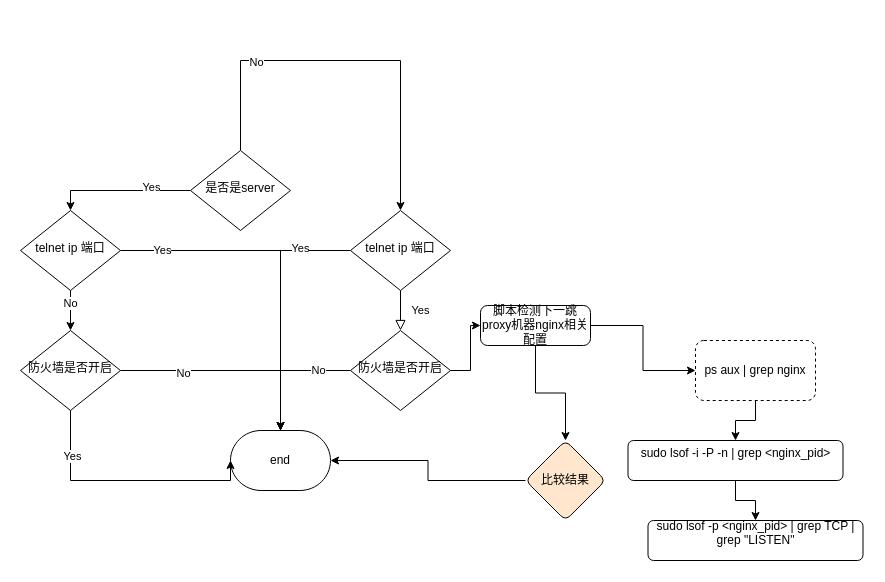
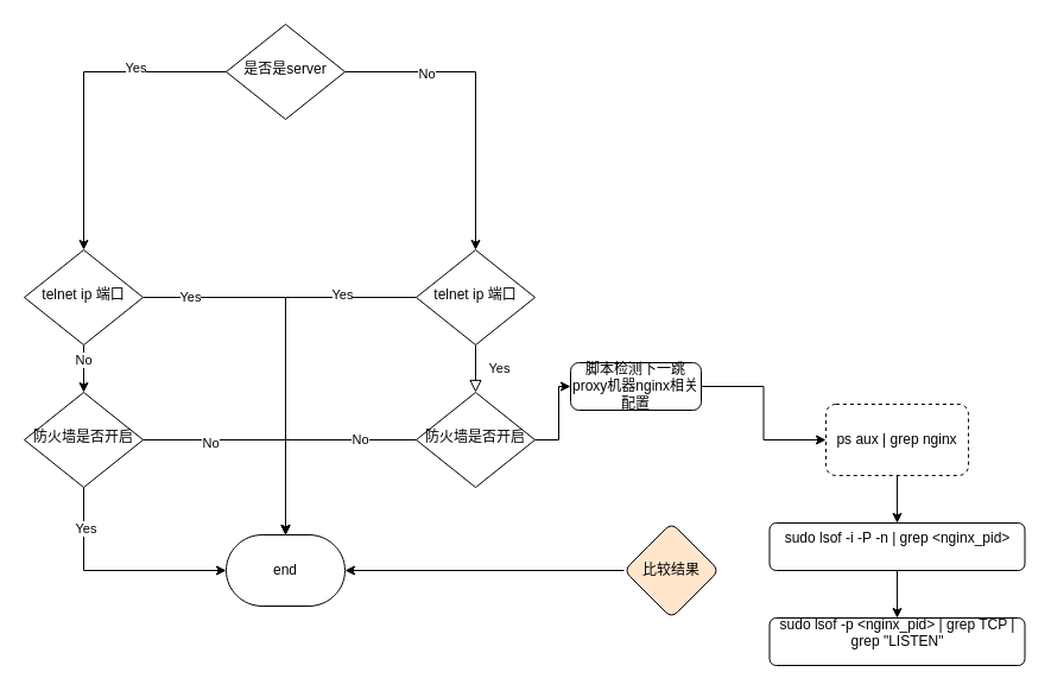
  <mxCell id="0" />
  <mxCell id="1" parent="0" />
  <mxCell id="2" value="Yes" style="rounded=0;html=1;jettySize=auto;orthogonalLoop=1;fontSize=11;endArrow=block;endFill=0;endSize=8;strokeWidth=1;shadow=0;labelBackgroundColor=none;edgeStyle=orthogonalEdgeStyle;" parent="1" source="5" target="9" edge="1"><mxGeometry y="20" relative="1" as="geometry"><mxPoint as="offset" /></mxGeometry></mxCell>
  <mxCell id="3" style="edgeStyle=orthogonalEdgeStyle;rounded=0;orthogonalLoop=1;jettySize=auto;html=1;" edge="1" parent="1" source="5" target="10"><mxGeometry relative="1" as="geometry" /></mxCell>
  <mxCell id="4" value="Yes" style="edgeLabel;html=1;align=center;verticalAlign=middle;resizable=0;points=[];" vertex="1" connectable="0" parent="3"><mxGeometry x="-0.594" y="-3" relative="1" as="geometry"><mxPoint as="offset" /></mxGeometry></mxCell>
  <mxCell id="5" value="telnet ip 端口" style="rhombus;whiteSpace=wrap;html=1;shadow=0;fontFamily=Helvetica;fontSize=12;align=center;strokeWidth=1;spacing=6;spacingTop=-4;" parent="1" vertex="1"><mxGeometry x="350" y="210" width="100" height="80" as="geometry" /></mxCell>
  <mxCell id="6" style="edgeStyle=orthogonalEdgeStyle;rounded=0;orthogonalLoop=1;jettySize=auto;html=1;" edge="1" parent="1" source="9" target="10"><mxGeometry relative="1" as="geometry" /></mxCell>
  <mxCell id="7" value="No" style="edgeLabel;html=1;align=center;verticalAlign=middle;resizable=0;points=[];" vertex="1" connectable="0" parent="6"><mxGeometry x="-0.495" y="-1" relative="1" as="geometry"><mxPoint as="offset" /></mxGeometry></mxCell>
  <mxCell id="8" style="edgeStyle=orthogonalEdgeStyle;rounded=0;orthogonalLoop=1;jettySize=auto;html=1;entryX=0;entryY=0.5;entryDx=0;entryDy=0;" edge="1" parent="1" source="9" target="13"><mxGeometry relative="1" as="geometry" /></mxCell>
  <mxCell id="9" value="防火墙是否开启" style="rhombus;whiteSpace=wrap;html=1;shadow=0;fontFamily=Helvetica;fontSize=12;align=center;strokeWidth=1;spacing=6;spacingTop=-4;" parent="1" vertex="1"><mxGeometry x="350" y="330" width="100" height="80" as="geometry" /></mxCell>
- <mxCell id="10" value="end" style="strokeWidth=1;html=1;shape=mxgraph.flowchart.terminator;whiteSpace=wrap;" vertex="1" parent="1"><mxGeometry x="230" y="430" width="100" height="60" as="geometry" /></mxCell>
+ <mxCell id="10" value="end" style="strokeWidth=1;html=1;shape=mxgraph.flowchart.terminator;whiteSpace=wrap;" vertex="1" parent="1"><mxGeometry x="190" y="450" width="100" height="60" as="geometry" /></mxCell>
  <mxCell id="11" value="" style="edgeStyle=orthogonalEdgeStyle;rounded=0;orthogonalLoop=1;jettySize=auto;html=1;" edge="1" parent="1" source="13" target="15"><mxGeometry relative="1" as="geometry" /></mxCell>
- <mxCell id="12" value="" style="edgeStyle=orthogonalEdgeStyle;rounded=0;orthogonalLoop=1;jettySize=auto;html=1;" edge="1" parent="1" source="13" target="19"><mxGeometry relative="1" as="geometry" /></mxCell>
  <mxCell id="13" value="脚本检测下一跳proxy机器nginx相关配置" style="rounded=1;whiteSpace=wrap;html=1;absoluteArcSize=1;arcSize=14;strokeWidth=1;" vertex="1" parent="1"><mxGeometry x="480" y="305" width="110" height="40" as="geometry" /></mxCell>
  <mxCell id="14" value="" style="edgeStyle=orthogonalEdgeStyle;rounded=0;orthogonalLoop=1;jettySize=auto;html=1;" edge="1" parent="1" source="15" target="17"><mxGeometry relative="1" as="geometry" /></mxCell>
  <mxCell id="15" value="ps aux | grep nginx" style="whiteSpace=wrap;html=1;rounded=1;arcSize=14;strokeWidth=1;dashed=1;" vertex="1" parent="1"><mxGeometry x="695" y="340" width="120" height="60" as="geometry" /></mxCell>
  <mxCell id="16" value="" style="edgeStyle=orthogonalEdgeStyle;rounded=0;orthogonalLoop=1;jettySize=auto;html=1;" edge="1" parent="1" source="17" target="18"><mxGeometry relative="1" as="geometry" /></mxCell>
- <mxCell id="17" value="&lt;div&gt;sudo lsof -i -P -n | grep &amp;lt;nginx_pid&amp;gt;&lt;/div&gt;&lt;div&gt;&lt;br&gt;&lt;/div&gt;" style="whiteSpace=wrap;html=1;rounded=1;arcSize=14;strokeWidth=1;" vertex="1" parent="1"><mxGeometry x="627.5" y="440" width="215" height="40" as="geometry" /></mxCell>
+ <mxCell id="17" value="&lt;div&gt;sudo lsof -i -P -n | grep &amp;lt;nginx_pid&amp;gt;&lt;/div&gt;&lt;div&gt;&lt;br&gt;&lt;/div&gt;" style="whiteSpace=wrap;html=1;rounded=1;arcSize=14;strokeWidth=1;" vertex="1" parent="1"><mxGeometry x="647.5" y="440" width="215" height="40" as="geometry" /></mxCell>
  <mxCell id="18" value="&lt;div&gt;&lt;div&gt;sudo lsof -p &amp;lt;nginx_pid&amp;gt; | grep TCP | grep &quot;LISTEN&quot;&lt;/div&gt;&lt;/div&gt;&lt;div&gt;&lt;br&gt;&lt;/div&gt;" style="whiteSpace=wrap;html=1;rounded=1;arcSize=14;strokeWidth=1;" vertex="1" parent="1"><mxGeometry x="647.5" y="520" width="215" height="40" as="geometry" /></mxCell>
  <mxCell id="19" value="比较结果" style="rhombus;whiteSpace=wrap;html=1;rounded=1;arcSize=14;strokeWidth=1;fillColor=#ffe6cc;" vertex="1" parent="1"><mxGeometry x="525" y="440" width="80" height="80" as="geometry" /></mxCell>
  <mxCell id="20" style="edgeStyle=orthogonalEdgeStyle;rounded=0;orthogonalLoop=1;jettySize=auto;html=1;entryX=1;entryY=0.5;entryDx=0;entryDy=0;entryPerimeter=0;" edge="1" parent="1" source="19" target="10"><mxGeometry relative="1" as="geometry" /></mxCell>
  <mxCell id="21" style="edgeStyle=orthogonalEdgeStyle;rounded=0;orthogonalLoop=1;jettySize=auto;html=1;entryX=0.5;entryY=0;entryDx=0;entryDy=0;" edge="1" parent="1" source="25" target="5"><mxGeometry relative="1" as="geometry"><Array as="points"><mxPoint x="400" y="60" /></Array></mxGeometry></mxCell>
  <mxCell id="22" value="No" style="edgeLabel;html=1;align=center;verticalAlign=middle;resizable=0;points=[];" vertex="1" connectable="0" parent="21"><mxGeometry x="-0.477" y="-1" relative="1" as="geometry"><mxPoint as="offset" /></mxGeometry></mxCell>
  <mxCell id="23" style="edgeStyle=orthogonalEdgeStyle;rounded=0;orthogonalLoop=1;jettySize=auto;html=1;entryX=0.5;entryY=0;entryDx=0;entryDy=0;" edge="1" parent="1" source="25" target="28"><mxGeometry relative="1" as="geometry" /></mxCell>
  <mxCell id="24" value="Yes" style="edgeLabel;html=1;align=center;verticalAlign=middle;resizable=0;points=[];" vertex="1" connectable="0" parent="23"><mxGeometry x="-0.432" y="-4" relative="1" as="geometry"><mxPoint as="offset" /></mxGeometry></mxCell>
- <mxCell id="25" value="是否是server" style="rhombus;whiteSpace=wrap;html=1;shadow=0;fontFamily=Helvetica;fontSize=12;align=center;strokeWidth=1;spacing=6;spacingTop=-4;" vertex="1" parent="1"><mxGeometry x="190" y="150" width="100" height="80" as="geometry" /></mxCell>
+ <mxCell id="25" value="是否是server" style="rhombus;whiteSpace=wrap;html=1;shadow=0;fontFamily=Helvetica;fontSize=12;align=center;strokeWidth=1;spacing=6;spacingTop=-4;" vertex="1" parent="1"><mxGeometry x="190" y="20" width="100" height="80" as="geometry" /></mxCell>
  <mxCell id="26" value="" style="edgeStyle=orthogonalEdgeStyle;rounded=0;orthogonalLoop=1;jettySize=auto;html=1;" edge="1" parent="1" source="28" target="29"><mxGeometry relative="1" as="geometry" /></mxCell>
  <mxCell id="27" value="No" style="edgeLabel;html=1;align=center;verticalAlign=middle;resizable=0;points=[];" vertex="1" connectable="0" parent="26"><mxGeometry x="-0.4" y="-1" relative="1" as="geometry"><mxPoint as="offset" /></mxGeometry></mxCell>
  <mxCell id="28" value="telnet ip 端口" style="rhombus;whiteSpace=wrap;html=1;shadow=0;fontFamily=Helvetica;fontSize=12;align=center;strokeWidth=1;spacing=6;spacingTop=-4;" vertex="1" parent="1"><mxGeometry x="20" y="210" width="100" height="80" as="geometry" /></mxCell>
  <mxCell id="29" value="防火墙是否开启" style="rhombus;whiteSpace=wrap;html=1;shadow=0;fontFamily=Helvetica;fontSize=12;align=center;strokeWidth=1;spacing=6;spacingTop=-4;" vertex="1" parent="1"><mxGeometry x="20" y="330" width="100" height="80" as="geometry" /></mxCell>
  <mxCell id="30" style="edgeStyle=orthogonalEdgeStyle;rounded=0;orthogonalLoop=1;jettySize=auto;html=1;entryX=0.5;entryY=0;entryDx=0;entryDy=0;entryPerimeter=0;" edge="1" parent="1" source="28" target="10"><mxGeometry relative="1" as="geometry" /></mxCell>
  <mxCell id="31" value="Yes" style="edgeLabel;html=1;align=center;verticalAlign=middle;resizable=0;points=[];" vertex="1" connectable="0" parent="30"><mxGeometry x="-0.756" y="1" relative="1" as="geometry"><mxPoint as="offset" /></mxGeometry></mxCell>
  <mxCell id="32" style="edgeStyle=orthogonalEdgeStyle;rounded=0;orthogonalLoop=1;jettySize=auto;html=1;entryX=0.5;entryY=0;entryDx=0;entryDy=0;entryPerimeter=0;" edge="1" parent="1" source="29" target="10"><mxGeometry relative="1" as="geometry" /></mxCell>
  <mxCell id="33" value="No" style="edgeLabel;html=1;align=center;verticalAlign=middle;resizable=0;points=[];" vertex="1" connectable="0" parent="32"><mxGeometry x="-0.44" y="-2" relative="1" as="geometry"><mxPoint as="offset" /></mxGeometry></mxCell>
  <mxCell id="34" style="edgeStyle=orthogonalEdgeStyle;rounded=0;orthogonalLoop=1;jettySize=auto;html=1;entryX=0;entryY=0.5;entryDx=0;entryDy=0;entryPerimeter=0;" edge="1" parent="1" source="29" target="10"><mxGeometry relative="1" as="geometry"><Array as="points"><mxPoint x="70" y="480" /></Array></mxGeometry></mxCell>
  <mxCell id="35" value="Yes" style="edgeLabel;html=1;align=center;verticalAlign=middle;resizable=0;points=[];" vertex="1" connectable="0" parent="34"><mxGeometry x="-0.642" y="1" relative="1" as="geometry"><mxPoint as="offset" /></mxGeometry></mxCell>
